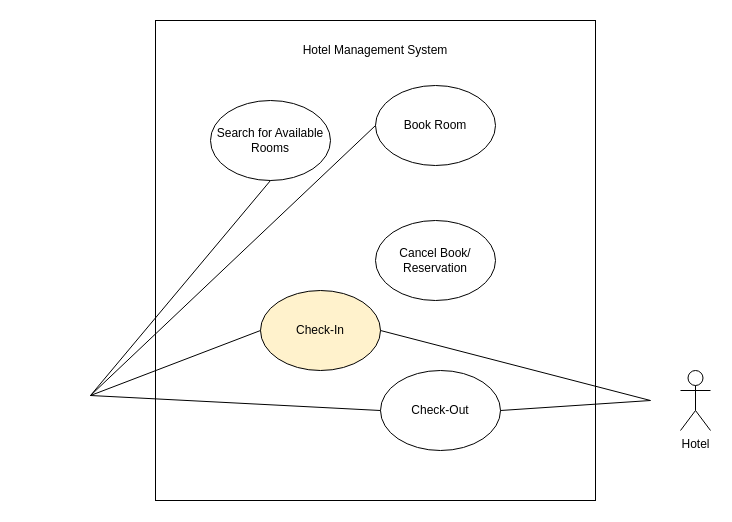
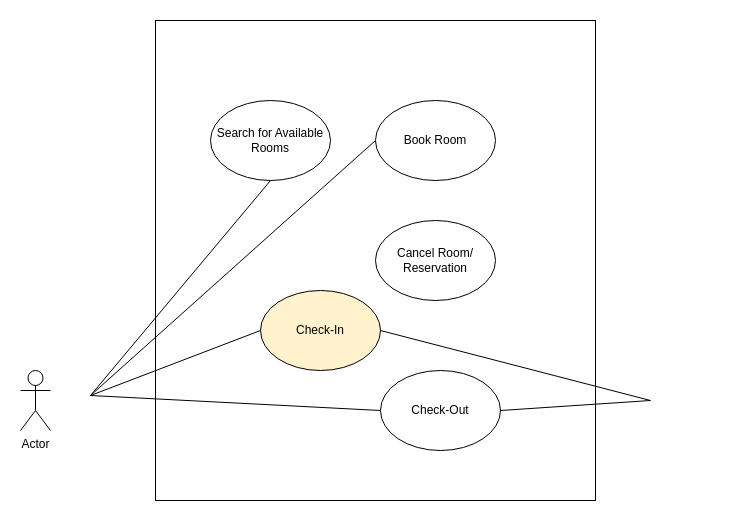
  <mxCell id="0" />
  <mxCell id="1" parent="0" />
  <mxCell id="2" value="" style="rounded=0;whiteSpace=wrap;html=1;" parent="1" vertex="1"><mxGeometry x="155" y="20" width="440" height="480" as="geometry" /></mxCell>
  <mxCell id="3" value="Search for Available Rooms" style="ellipse;whiteSpace=wrap;html=1;" parent="1" vertex="1"><mxGeometry x="210" y="100" width="120" height="80" as="geometry" /></mxCell>
- <mxCell id="4" value="Book Room" style="ellipse;whiteSpace=wrap;html=1;" parent="1" vertex="1"><mxGeometry x="375" y="85" width="120" height="80" as="geometry" /></mxCell>
- <mxCell id="5" value="Cancel Book/ Reservation" style="ellipse;whiteSpace=wrap;html=1;" parent="1" vertex="1"><mxGeometry x="375" y="220" width="120" height="80" as="geometry" /></mxCell>
+ <mxCell id="4" value="Book Room" style="ellipse;whiteSpace=wrap;html=1;" parent="1" vertex="1"><mxGeometry x="375" y="100" width="120" height="80" as="geometry" /></mxCell>
+ <mxCell id="5" value="Cancel Room/ Reservation" style="ellipse;whiteSpace=wrap;html=1;" parent="1" vertex="1"><mxGeometry x="375" y="220" width="120" height="80" as="geometry" /></mxCell>
  <mxCell id="6" value="Check-In&lt;br&gt;" style="ellipse;whiteSpace=wrap;html=1;fillColor=#fff2cc;" parent="1" vertex="1"><mxGeometry x="260" y="290" width="120" height="80" as="geometry" /></mxCell>
  <mxCell id="7" value="Check-Out" style="ellipse;whiteSpace=wrap;html=1;" parent="1" vertex="1"><mxGeometry x="380" y="370" width="120" height="80" as="geometry" /></mxCell>
  <mxCell id="8" value="" style="endArrow=none;html=1;entryX=0.5;entryY=1;entryDx=0;entryDy=0;" parent="1" target="3" edge="1"><mxGeometry width="50" height="50" relative="1" as="geometry"><mxPoint x="90" y="395" as="sourcePoint" /><mxPoint x="140" y="345" as="targetPoint" /></mxGeometry></mxCell>
  <mxCell id="9" value="" style="endArrow=none;html=1;entryX=0;entryY=0.5;entryDx=0;entryDy=0;" parent="1" target="4" edge="1"><mxGeometry width="50" height="50" relative="1" as="geometry"><mxPoint x="90" y="395" as="sourcePoint" /><mxPoint x="140" y="345" as="targetPoint" /></mxGeometry></mxCell>
  <mxCell id="10" value="" style="endArrow=none;html=1;entryX=0;entryY=0.5;entryDx=0;entryDy=0;" parent="1" target="6" edge="1"><mxGeometry width="50" height="50" relative="1" as="geometry"><mxPoint x="90" y="395" as="sourcePoint" /><mxPoint x="140" y="345" as="targetPoint" /></mxGeometry></mxCell>
  <mxCell id="11" value="" style="endArrow=none;html=1;exitX=1;exitY=0.5;exitDx=0;exitDy=0;" parent="1" source="6" edge="1"><mxGeometry width="50" height="50" relative="1" as="geometry"><mxPoint x="380" y="325" as="sourcePoint" /><mxPoint x="650" y="400" as="targetPoint" /></mxGeometry></mxCell>
  <mxCell id="12" value="" style="endArrow=none;html=1;entryX=0;entryY=0.5;entryDx=0;entryDy=0;" parent="1" target="7" edge="1"><mxGeometry width="50" height="50" relative="1" as="geometry"><mxPoint x="90" y="395" as="sourcePoint" /><mxPoint x="260" y="330" as="targetPoint" /></mxGeometry></mxCell>
  <mxCell id="13" value="" style="endArrow=none;html=1;exitX=1;exitY=0.5;exitDx=0;exitDy=0;" parent="1" source="7" edge="1"><mxGeometry width="50" height="50" relative="1" as="geometry"><mxPoint x="500" y="415" as="sourcePoint" /><mxPoint x="650" y="400" as="targetPoint" /></mxGeometry></mxCell>
- <mxCell id="15" value="Hotel&lt;br&gt;" style="shape=umlActor;verticalLabelPosition=bottom;verticalAlign=top;html=1;outlineConnect=0;" parent="1" vertex="1"><mxGeometry x="680" y="370" width="30" height="60" as="geometry" /></mxCell>
- <mxCell id="16" value="Hotel Management System" style="text;html=1;strokeColor=none;fillColor=none;align=center;verticalAlign=middle;whiteSpace=wrap;rounded=0;" parent="1" vertex="1"><mxGeometry x="255" y="40" width="240" height="20" as="geometry" /></mxCell>
+ <mxCell id="14" value="Actor" style="shape=umlActor;verticalLabelPosition=bottom;verticalAlign=top;html=1;outlineConnect=0;" parent="1" vertex="1"><mxGeometry x="20" y="370" width="30" height="60" as="geometry" /></mxCell>
